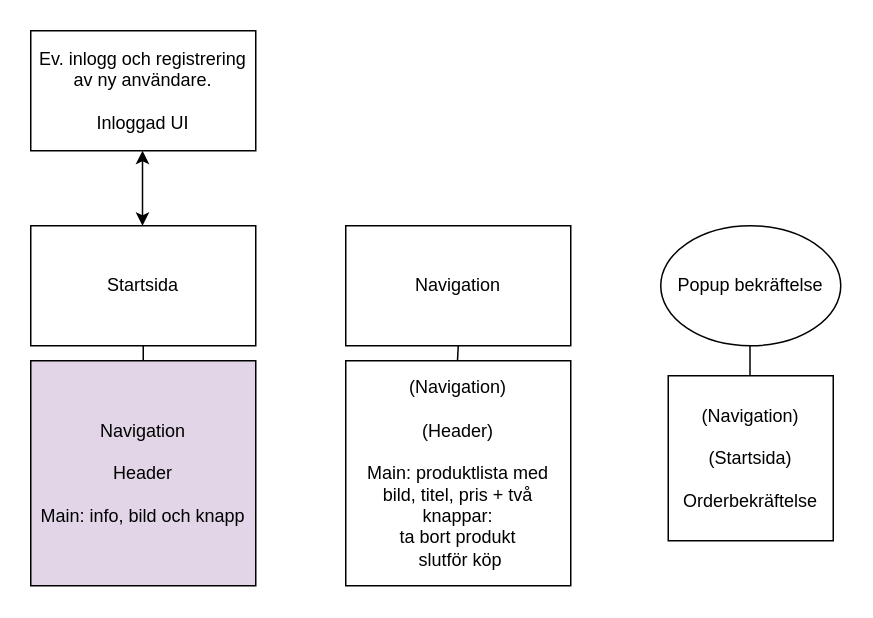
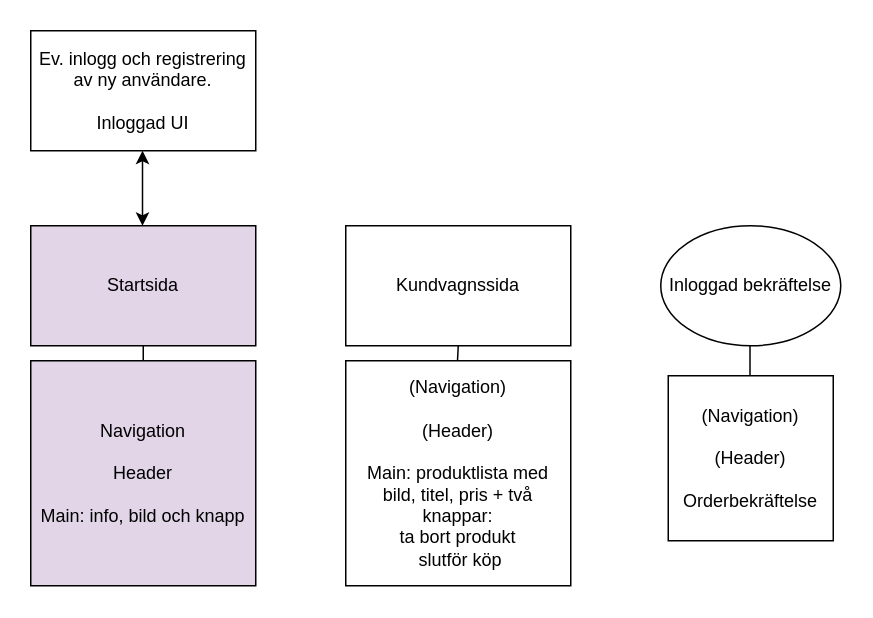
  <mxCell id="0" />
  <mxCell id="1" parent="0" />
- <mxCell id="2" value="Startsida" style="rounded=0;whiteSpace=wrap;html=1;" parent="1" vertex="1"><mxGeometry x="20" y="150" width="150" height="80" as="geometry" /></mxCell>
- <mxCell id="3" value="Navigation" style="rounded=0;whiteSpace=wrap;html=1;" parent="1" vertex="1"><mxGeometry x="230" y="150" width="150" height="80" as="geometry" /></mxCell>
- <mxCell id="4" value="Popup bekräftelse" style="ellipse;whiteSpace=wrap;html=1;" vertex="1" parent="1"><mxGeometry x="440" y="150" width="120" height="80" as="geometry" /></mxCell>
+ <mxCell id="2" value="Startsida" style="rounded=0;whiteSpace=wrap;html=1;fillColor=#e1d5e7;" parent="1" vertex="1"><mxGeometry x="20" y="150" width="150" height="80" as="geometry" /></mxCell>
+ <mxCell id="3" value="Kundvagnssida" style="rounded=0;whiteSpace=wrap;html=1;" parent="1" vertex="1"><mxGeometry x="230" y="150" width="150" height="80" as="geometry" /></mxCell>
+ <mxCell id="4" value="Inloggad bekräftelse" style="ellipse;whiteSpace=wrap;html=1;" vertex="1" parent="1"><mxGeometry x="440" y="150" width="120" height="80" as="geometry" /></mxCell>
  <mxCell id="5" value="Ev. inlogg och registrering av ny användare. &lt;br&gt;&lt;br&gt;Inloggad UI" style="rounded=0;whiteSpace=wrap;html=1;" vertex="1" parent="1"><mxGeometry x="20" y="20" width="150" height="80" as="geometry" /></mxCell>
  <mxCell id="6" value="Navigation&lt;br&gt;&lt;br&gt;&lt;span&gt;Header&lt;br&gt;&lt;br&gt;&lt;/span&gt;&lt;span&gt;Main: info, bild och knapp&lt;/span&gt;" style="whiteSpace=wrap;html=1;aspect=fixed;align=center;fillColor=#e1d5e7;" vertex="1" parent="1"><mxGeometry x="20" y="240" width="150" height="150" as="geometry" /></mxCell>
  <mxCell id="7" value="(Navigation)&lt;br&gt;&lt;br&gt;(Header)&lt;br&gt;&lt;br&gt;Main: produktlista med&lt;br&gt;bild, titel, pris + två knappar: &lt;br&gt;ta bort produkt &lt;br&gt;&amp;nbsp;slutför köp" style="whiteSpace=wrap;html=1;aspect=fixed;" vertex="1" parent="1"><mxGeometry x="230" y="240" width="150" height="150" as="geometry" /></mxCell>
  <mxCell id="8" value="" style="endArrow=classic;startArrow=classic;html=1;" edge="1" parent="1"><mxGeometry width="50" height="50" relative="1" as="geometry"><mxPoint x="94.5" y="150" as="sourcePoint" /><mxPoint x="94.5" y="100" as="targetPoint" /><Array as="points"><mxPoint x="94.5" y="130" /></Array></mxGeometry></mxCell>
- <mxCell id="9" value="&lt;span&gt;(Navigation)&lt;/span&gt;&lt;br&gt;&lt;br&gt;&lt;span&gt;(Startsida)&lt;br&gt;&lt;br&gt;Orderbekräftelse&lt;br&gt;&lt;/span&gt;" style="whiteSpace=wrap;html=1;aspect=fixed;" vertex="1" parent="1"><mxGeometry x="445" y="250" width="110" height="110" as="geometry" /></mxCell>
+ <mxCell id="9" value="&lt;span&gt;(Navigation)&lt;/span&gt;&lt;br&gt;&lt;br&gt;&lt;span&gt;(Header)&lt;br&gt;&lt;br&gt;Orderbekräftelse&lt;br&gt;&lt;/span&gt;" style="whiteSpace=wrap;html=1;aspect=fixed;" vertex="1" parent="1"><mxGeometry x="445" y="250" width="110" height="110" as="geometry" /></mxCell>
  <mxCell id="10" value="" style="endArrow=none;html=1;" edge="1" parent="1"><mxGeometry width="50" height="50" relative="1" as="geometry"><mxPoint x="499.5" y="250" as="sourcePoint" /><mxPoint x="500" y="230" as="targetPoint" /><Array as="points"><mxPoint x="499.5" y="230" /></Array></mxGeometry></mxCell>
  <mxCell id="11" value="" style="endArrow=none;html=1;" edge="1" parent="1"><mxGeometry width="50" height="50" relative="1" as="geometry"><mxPoint x="95" y="230" as="sourcePoint" /><mxPoint x="95" y="240" as="targetPoint" /></mxGeometry></mxCell>
  <mxCell id="12" value="" style="endArrow=none;html=1;" edge="1" parent="1"><mxGeometry width="50" height="50" relative="1" as="geometry"><mxPoint x="304.5" y="240" as="sourcePoint" /><mxPoint x="305" y="230" as="targetPoint" /></mxGeometry></mxCell>
